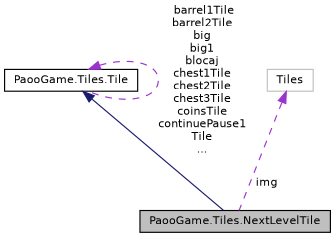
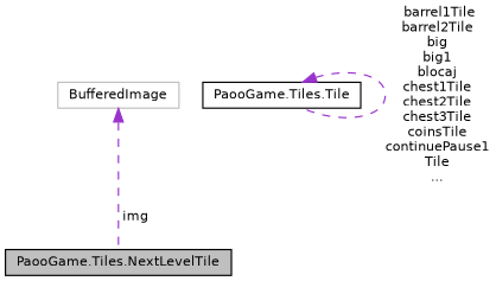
  digraph {
    node [color=black fillcolor=white fontname=Helvetica fontsize=10 shape=record style=filled]
    edge [color=darkorchid3 dir=back fontname=Helvetica fontsize=10 labelfontname=Helvetica labelfontsize=10 style=dashed]
    n1 [fillcolor=grey75 fontcolor=black height=0.2 label="PaooGame.Tiles.NextLevelTile" width=0.4]
    n2 [height=0.2 label="PaooGame.Tiles.Tile" width=0.4]
-   n3 [color=grey75 height=0.2 label=Tiles width=0.4]
-   n2 -> n1 [color=midnightblue style=solid]
+   n3 [color=grey75 height=0.2 label=BufferedImage width=0.4]
    n2 -> n2 [label=" barrel1Tile\nbarrel2Tile\nbig\nbig1\nblocaj\nchest1Tile\nchest2Tile\nchest3Tile\ncoinsTile\ncontinuePause1\lTile\n..."]
    n3 -> n1 [label=" img"]
  }
